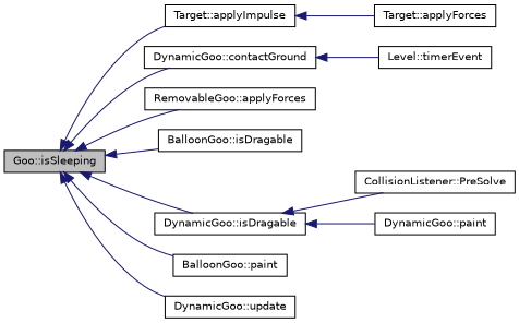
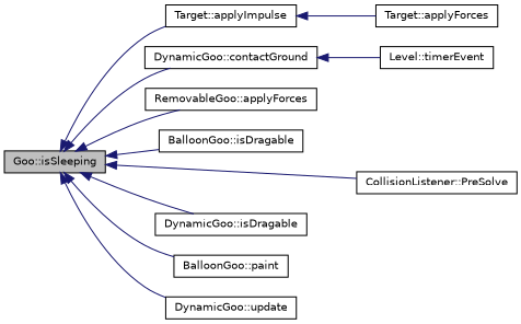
  digraph {
    rankdir=LR
    node [color=black fillcolor=white fontname=Helvetica fontsize=10 shape=record style=filled]
    edge [color=midnightblue dir=back fontname=Helvetica fontsize=10 labelfontname=Helvetica labelfontsize=10 style=solid]
    n1 [fillcolor=grey75 fontcolor=black height=0.2 label="Goo::isSleeping" width=0.4]
    n2 [height=0.2 label="Target::applyImpulse" width=0.4]
    n3 [height=0.2 label="DynamicGoo::contactGround" width=0.4]
    n4 [height=0.2 label="RemovableGoo::applyForces" width=0.4]
    n5 [height=0.2 label="BalloonGoo::isDragable" width=0.4]
    n6 [height=0.2 label="DynamicGoo::isDragable" width=0.4]
    n7 [height=0.2 label="CollisionListener::PreSolve" width=0.4]
    n8 [height=0.2 label="BalloonGoo::paint" width=0.4]
    n9 [height=0.2 label="DynamicGoo::update" width=0.4]
    n10 [height=0.2 label="Target::applyForces" width=0.4]
    n11 [height=0.2 label="Level::timerEvent" width=0.4]
-   n12 [height=0.2 label="DynamicGoo::paint" width=0.4]
    n1 -> n2
    n1 -> n3
    n1 -> n4
    n1 -> n5
    n1 -> n6
-   n6 -> n7
+   n1 -> n7
    n1 -> n8
    n1 -> n9
    n2 -> n10
    n3 -> n11
-   n6 -> n12
  }
